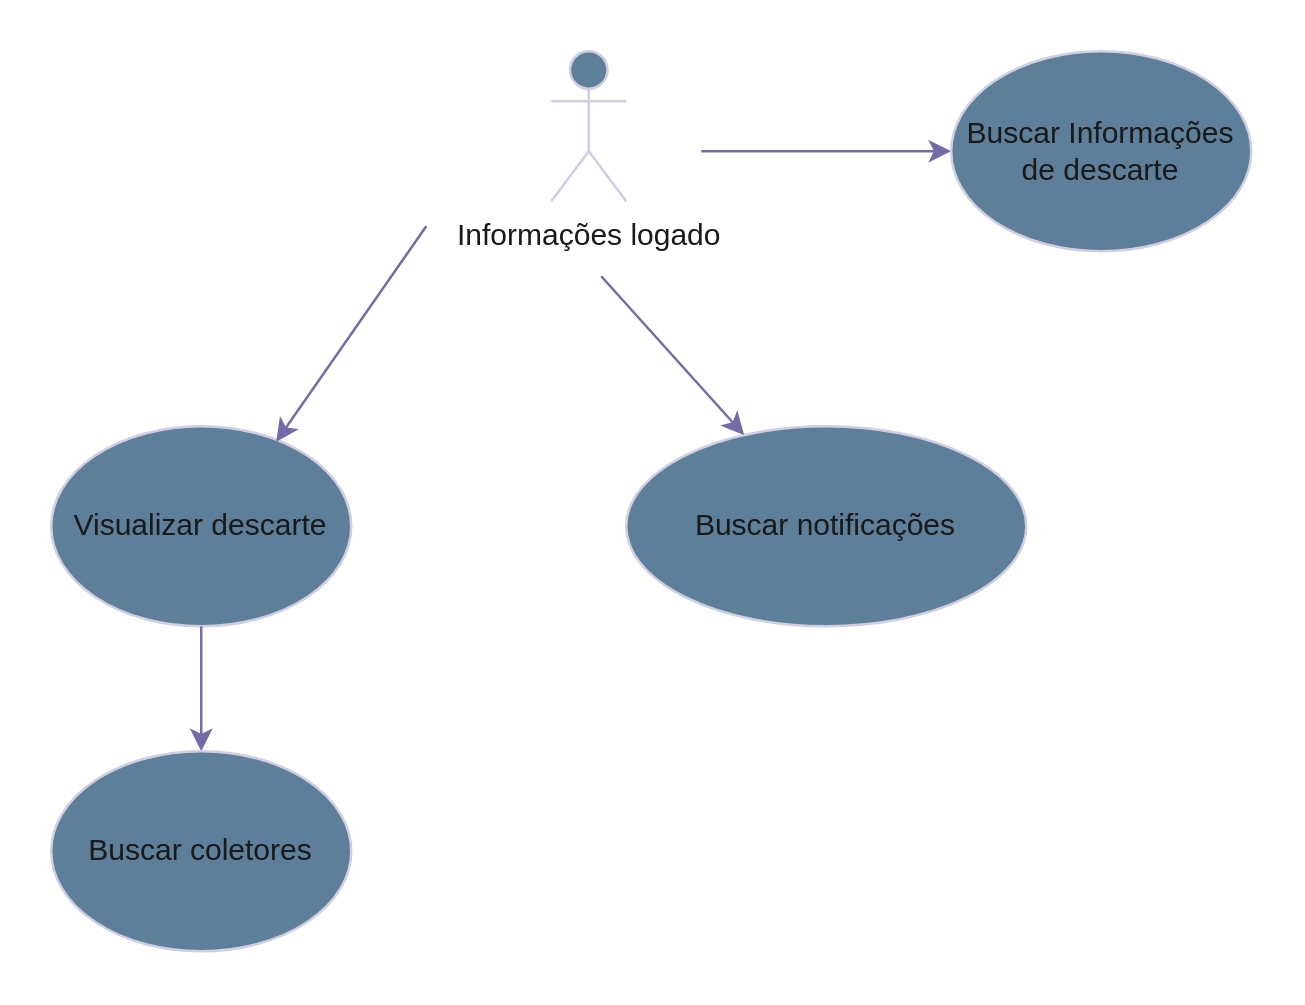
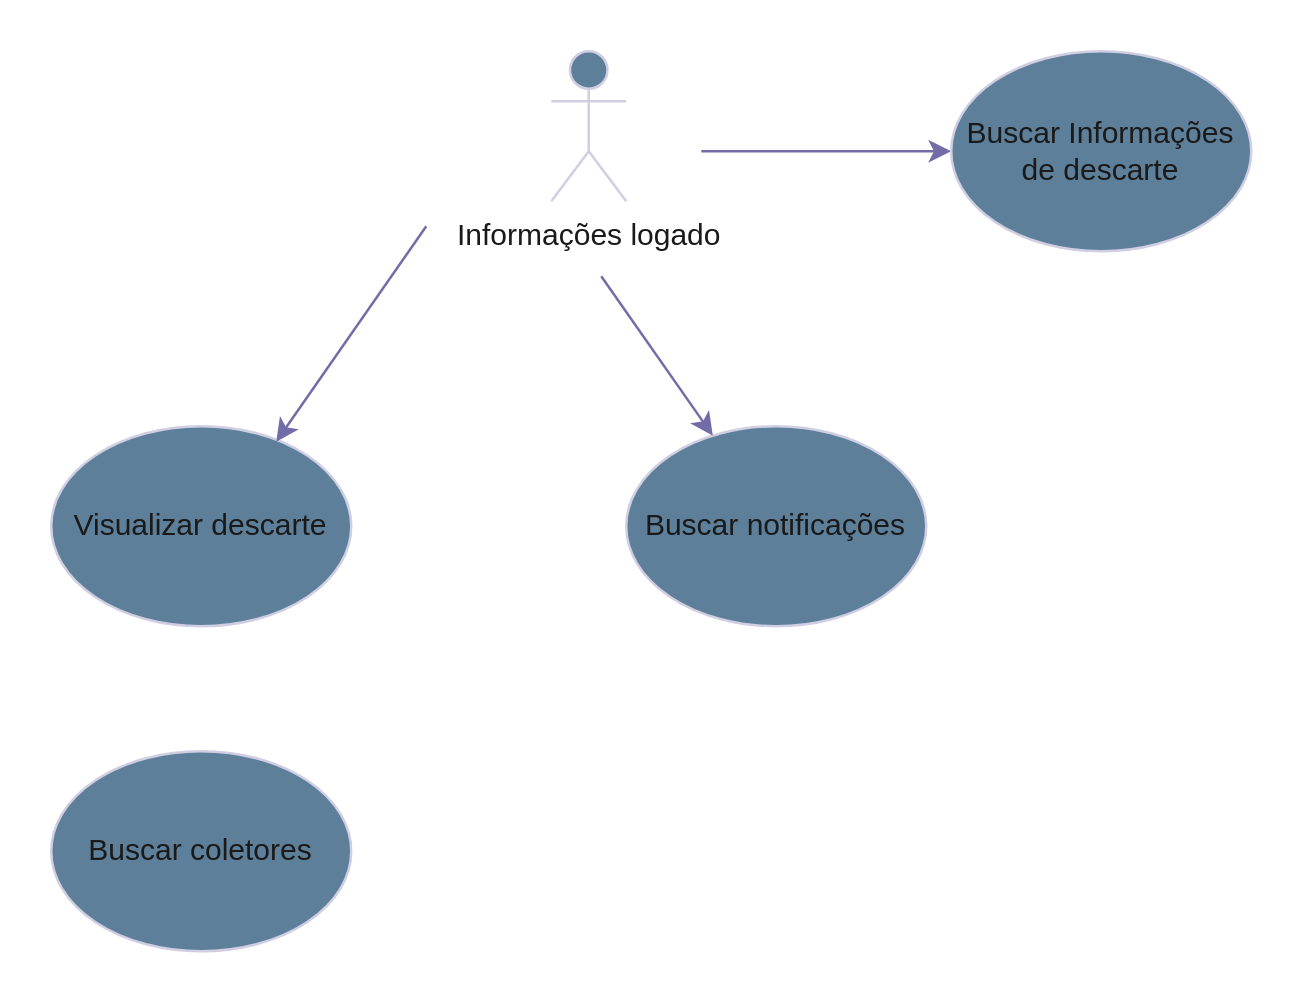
  <mxCell id="0" />
  <mxCell id="1" parent="0" />
  <mxCell id="2" value="Informações logado" style="shape=umlActor;verticalLabelPosition=bottom;verticalAlign=top;html=1;outlineConnect=0;labelBackgroundColor=none;fillColor=#5D7F99;strokeColor=#D0CEE2;fontColor=#1A1A1A;" vertex="1" parent="1"><mxGeometry x="220" y="20" width="30" height="60" as="geometry" /></mxCell>
  <mxCell id="3" value="Visualizar descarte" style="ellipse;whiteSpace=wrap;html=1;labelBackgroundColor=none;fillColor=#5D7F99;strokeColor=#D0CEE2;fontColor=#1A1A1A;" vertex="1" parent="1"><mxGeometry x="20" y="170" width="120" height="80" as="geometry" /></mxCell>
  <mxCell id="4" value="" style="endArrow=classic;html=1;rounded=0;entryX=0.75;entryY=0.077;entryDx=0;entryDy=0;entryPerimeter=0;labelBackgroundColor=none;fontColor=default;strokeColor=#736CA8;" edge="1" parent="1" target="3"><mxGeometry width="50" height="50" relative="1" as="geometry"><mxPoint x="170" y="90" as="sourcePoint" /><mxPoint x="190" y="120" as="targetPoint" /></mxGeometry></mxCell>
- <mxCell id="5" value="" style="endArrow=classic;html=1;rounded=0;exitX=0.5;exitY=1;exitDx=0;exitDy=0;labelBackgroundColor=none;fontColor=default;strokeColor=#736CA8;" edge="1" parent="1" source="3" target="6"><mxGeometry width="50" height="50" relative="1" as="geometry"><mxPoint x="140" y="240" as="sourcePoint" /><mxPoint y="330" as="targetPoint" x="-20" /></mxGeometry></mxCell>
  <mxCell id="6" value="Buscar coletores" style="ellipse;whiteSpace=wrap;html=1;labelBackgroundColor=none;fillColor=#5D7F99;strokeColor=#D0CEE2;fontColor=#1A1A1A;" vertex="1" parent="1"><mxGeometry x="20" y="300" width="120" height="80" as="geometry" /></mxCell>
  <mxCell id="7" value="" style="endArrow=classic;html=1;rounded=0;labelBackgroundColor=none;fontColor=default;strokeColor=#736CA8;" edge="1" parent="1" target="8"><mxGeometry width="50" height="50" relative="1" as="geometry"><mxPoint x="280" y="60" as="sourcePoint" /><mxPoint x="320" y="190" as="targetPoint" /></mxGeometry></mxCell>
  <mxCell id="8" value="&lt;div&gt;Buscar Informações&lt;/div&gt;&lt;div&gt;de descarte&lt;br&gt;&lt;/div&gt;" style="ellipse;whiteSpace=wrap;html=1;labelBackgroundColor=none;fillColor=#5D7F99;strokeColor=#D0CEE2;fontColor=#1A1A1A;" vertex="1" parent="1"><mxGeometry x="380" y="20" width="120" height="80" as="geometry" /></mxCell>
- <mxCell id="9" value="Buscar notificações" style="ellipse;whiteSpace=wrap;html=1;labelBackgroundColor=none;fillColor=#5D7F99;strokeColor=#D0CEE2;fontColor=#1A1A1A;" vertex="1" parent="1"><mxGeometry x="250" y="170" width="160" height="80" as="geometry" /></mxCell>
+ <mxCell id="9" value="Buscar notificações" style="ellipse;whiteSpace=wrap;html=1;labelBackgroundColor=none;fillColor=#5D7F99;strokeColor=#D0CEE2;fontColor=#1A1A1A;" vertex="1" parent="1"><mxGeometry x="250" y="170" width="120" height="80" as="geometry" /></mxCell>
  <mxCell id="10" value="" style="endArrow=classic;html=1;rounded=0;labelBackgroundColor=none;fontColor=default;strokeColor=#736CA8;" edge="1" parent="1" target="9"><mxGeometry width="50" height="50" relative="1" as="geometry"><mxPoint x="240" y="110" as="sourcePoint" /><mxPoint x="420" y="340" as="targetPoint" /></mxGeometry></mxCell>
